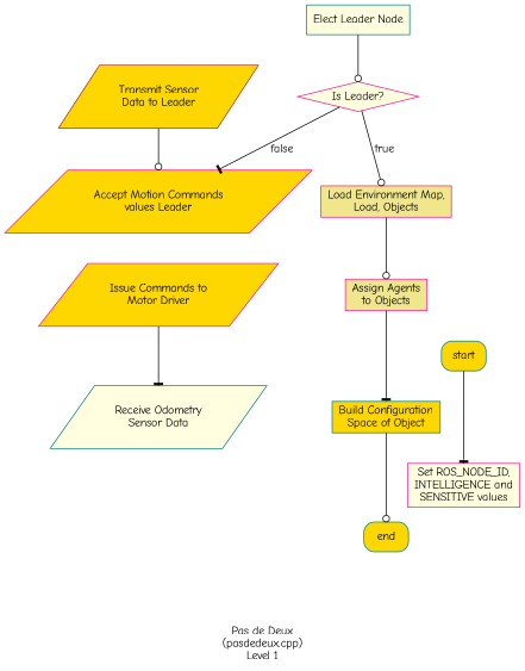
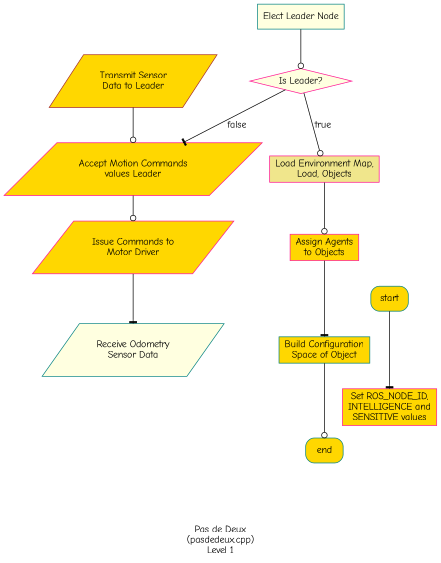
  digraph {
    fontname="Comic Neue"
    label="\nPas de Deux\n(pasdedeux.cpp)\nLevel 1"
    node [color=deeppink fillcolor=gold fontname="Comic Neue" shape=box style=filled]
    edge [arrowhead=odot fontname="Comic Neue"]
    end [color=teal style="rounded,filled"]
-   n2 [fillcolor=lightyellow label="Set ROS_NODE_ID,\nINTELLIGENCE and\nSENSITIVE values"]
+   n2 [label="Set ROS_NODE_ID,\nINTELLIGENCE and\nSENSITIVE values"]
    start [color=teal style="rounded,filled"]
    n4 [color=teal fillcolor=lightyellow label="Elect Leader Node"]
    n5 [fillcolor=lightyellow label="Is Leader?" shape=diamond]
    n6 [label="Accept Motion Commands\nvalues Leader" shape=parallelogram]
    n7 [fillcolor=khaki label="Load Environment Map,\nLoad, Objects"]
    n8 [label="Issue Commands to\nMotor Driver" shape=parallelogram]
-   n9 [fillcolor=khaki label="Assign Agents\nto Objects"]
+   n9 [label="Assign Agents\nto Objects"]
    n10 [color=teal fillcolor=lightyellow label="Receive Odometry\nSensor Data" shape=parallelogram]
    n11 [color=brown label="Transmit Sensor\nData to Leader" shape=parallelogram]
    n12 [color=teal label="Build Configuration\nSpace of Object"]
    subgraph sub_1 {
      rank=sink
      end
    }
    start -> n2 [arrowhead=tee]
    n4 -> n5
    n5 -> n6 [arrowhead=tee label=false]
    n5 -> n7 [label=true]
+   n6 -> n8
    n7 -> n9
    n8 -> n10 [arrowhead=tee]
    n9 -> n12 [arrowhead=tee]
    n11 -> n6
    n12 -> end
  }
